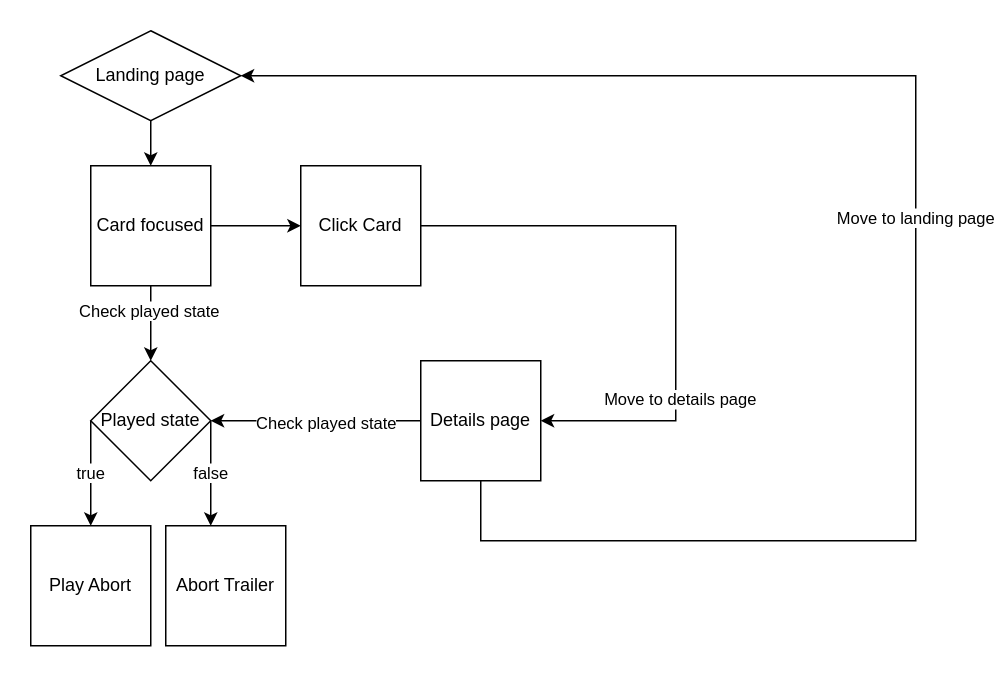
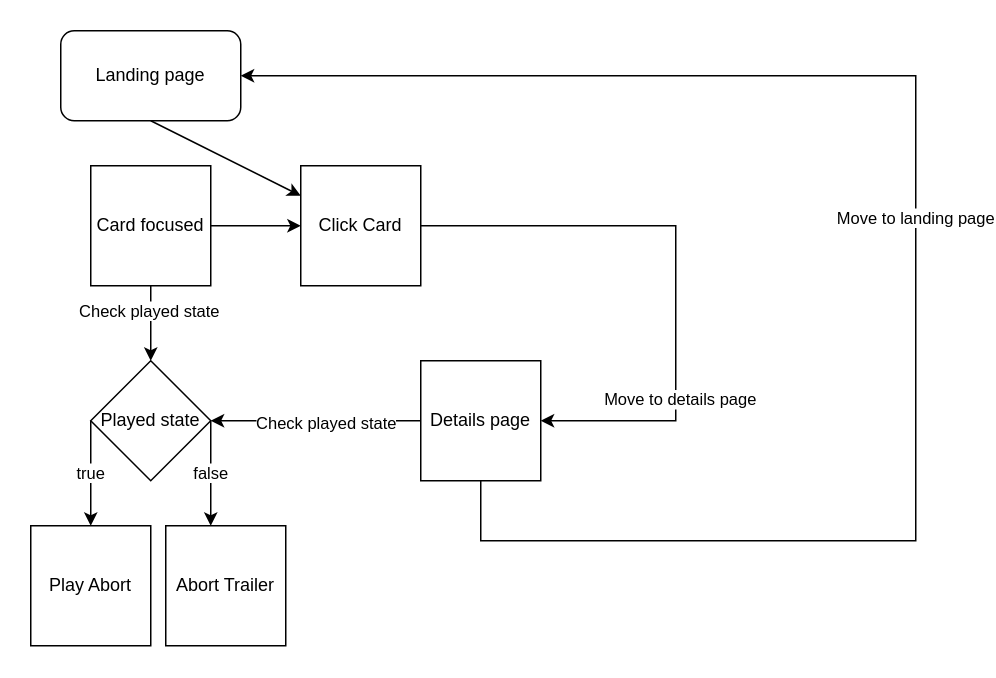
  <mxCell id="0" />
  <mxCell id="1" parent="0" />
- <mxCell id="2" value="Landing page" style="rhombus;whiteSpace=wrap;html=1;" vertex="1" parent="1"><mxGeometry x="40" y="20" width="120" height="60" as="geometry" /></mxCell>
+ <mxCell id="2" value="Landing page" style="rounded=1;whiteSpace=wrap;html=1;" vertex="1" parent="1"><mxGeometry x="40" y="20" width="120" height="60" as="geometry" /></mxCell>
  <mxCell id="3" value="Click Card" style="whiteSpace=wrap;html=1;aspect=fixed;" vertex="1" parent="1"><mxGeometry x="200" y="110" width="80" height="80" as="geometry" /></mxCell>
  <mxCell id="4" value="Played state" style="rhombus;whiteSpace=wrap;html=1;" vertex="1" parent="1"><mxGeometry x="60" y="240" width="80" height="80" as="geometry" /></mxCell>
  <mxCell id="5" value="Play Abort" style="whiteSpace=wrap;html=1;aspect=fixed;" vertex="1" parent="1"><mxGeometry x="20" y="350" width="80" height="80" as="geometry" /></mxCell>
  <mxCell id="6" value="Abort Trailer" style="whiteSpace=wrap;html=1;aspect=fixed;" vertex="1" parent="1"><mxGeometry x="110" y="350" width="80" height="80" as="geometry" /></mxCell>
  <mxCell id="7" value="true" style="endArrow=classic;html=1;rounded=0;exitX=0;exitY=0.5;exitDx=0;exitDy=0;entryX=0.5;entryY=0;entryDx=0;entryDy=0;" edge="1" parent="1" source="4" target="5"><mxGeometry width="50" height="50" relative="1" as="geometry"><mxPoint x="20" y="350" as="sourcePoint" /><mxPoint x="70" y="300" as="targetPoint" /></mxGeometry></mxCell>
  <mxCell id="8" value="false" style="endArrow=classic;html=1;rounded=0;exitX=0;exitY=0.5;exitDx=0;exitDy=0;entryX=0.5;entryY=0;entryDx=0;entryDy=0;" edge="1" parent="1"><mxGeometry width="50" height="50" relative="1" as="geometry"><mxPoint x="140" y="280" as="sourcePoint" /><mxPoint x="140" y="350" as="targetPoint" /></mxGeometry></mxCell>
  <mxCell id="9" value="Card focused" style="whiteSpace=wrap;html=1;aspect=fixed;" vertex="1" parent="1"><mxGeometry x="60" y="110" width="80" height="80" as="geometry" /></mxCell>
- <mxCell id="10" value="" style="endArrow=classic;html=1;rounded=0;exitX=0.5;exitY=1;exitDx=0;exitDy=0;" edge="1" parent="1" source="2" target="9"><mxGeometry width="50" height="50" relative="1" as="geometry"><mxPoint x="400" y="380" as="sourcePoint" /><mxPoint x="450" y="330" as="targetPoint" /></mxGeometry></mxCell>
+ <mxCell id="10" value="" style="endArrow=classic;html=1;rounded=0;exitX=0.5;exitY=1;exitDx=0;exitDy=0;" edge="1" parent="1" source="2" target="3"><mxGeometry width="50" height="50" relative="1" as="geometry"><mxPoint x="400" y="380" as="sourcePoint" /><mxPoint x="450" y="330" as="targetPoint" /></mxGeometry></mxCell>
  <mxCell id="11" value="" style="endArrow=classic;html=1;rounded=0;exitX=0.5;exitY=1;exitDx=0;exitDy=0;" edge="1" parent="1" source="9" target="4"><mxGeometry width="50" height="50" relative="1" as="geometry"><mxPoint x="110" y="90" as="sourcePoint" /><mxPoint x="110" y="120" as="targetPoint" /></mxGeometry></mxCell>
  <mxCell id="12" value="Check played state" style="edgeLabel;html=1;align=center;verticalAlign=middle;resizable=0;points=[];" vertex="1" connectable="0" parent="11"><mxGeometry x="-0.36" y="-2" relative="1" as="geometry"><mxPoint as="offset" /></mxGeometry></mxCell>
  <mxCell id="13" value="Details page" style="whiteSpace=wrap;html=1;aspect=fixed;" vertex="1" parent="1"><mxGeometry x="280" y="240" width="80" height="80" as="geometry" /></mxCell>
  <mxCell id="14" value="" style="endArrow=classic;html=1;rounded=0;exitX=1;exitY=0.5;exitDx=0;exitDy=0;entryX=1;entryY=0.5;entryDx=0;entryDy=0;" edge="1" parent="1" source="3" target="13"><mxGeometry width="50" height="50" relative="1" as="geometry"><mxPoint x="400" y="380" as="sourcePoint" /><mxPoint x="450" y="330" as="targetPoint" /><Array as="points"><mxPoint x="450" y="150" /><mxPoint x="450" y="280" /></Array></mxGeometry></mxCell>
  <mxCell id="15" value="Move to details page" style="edgeLabel;html=1;align=center;verticalAlign=middle;resizable=0;points=[];" vertex="1" connectable="0" parent="14"><mxGeometry x="0.46" y="2" relative="1" as="geometry"><mxPoint as="offset" /></mxGeometry></mxCell>
  <mxCell id="16" value="" style="endArrow=classic;html=1;rounded=0;exitX=0;exitY=0.5;exitDx=0;exitDy=0;" edge="1" parent="1" source="13"><mxGeometry width="50" height="50" relative="1" as="geometry"><mxPoint x="280" y="300" as="sourcePoint" /><mxPoint x="140" y="280" as="targetPoint" /></mxGeometry></mxCell>
  <mxCell id="17" value="Check played state" style="edgeLabel;html=1;align=center;verticalAlign=middle;resizable=0;points=[];" vertex="1" connectable="0" parent="16"><mxGeometry x="-0.086" y="1" relative="1" as="geometry"><mxPoint as="offset" /></mxGeometry></mxCell>
  <mxCell id="18" value="" style="endArrow=classic;html=1;rounded=0;exitX=1;exitY=0.5;exitDx=0;exitDy=0;" edge="1" parent="1" source="9" target="3"><mxGeometry width="50" height="50" relative="1" as="geometry"><mxPoint x="400" y="380" as="sourcePoint" /><mxPoint x="450" y="330" as="targetPoint" /></mxGeometry></mxCell>
  <mxCell id="19" value="Move to landing page" style="endArrow=classic;html=1;rounded=0;entryX=1;entryY=0.5;entryDx=0;entryDy=0;" edge="1" parent="1" target="2"><mxGeometry width="50" height="50" relative="1" as="geometry"><mxPoint x="320" y="320" as="sourcePoint" /><mxPoint x="580" y="320" as="targetPoint" /><Array as="points"><mxPoint x="320" y="360" /><mxPoint x="610" y="360" /><mxPoint x="610" y="50" /></Array></mxGeometry></mxCell>
